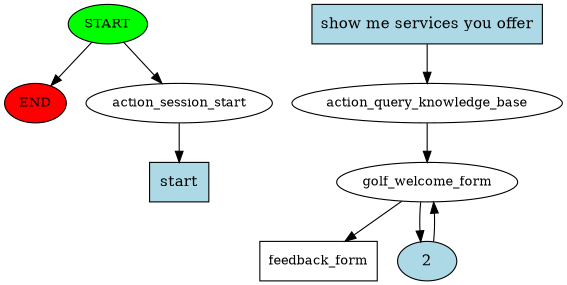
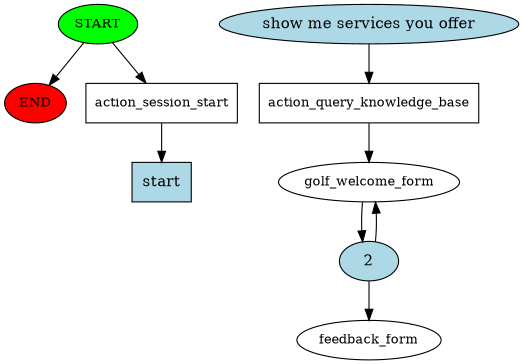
  digraph {
    node [fontsize=12 style=filled]
    n1 [fillcolor=green label=START]
    n2 [fillcolor=red label=END]
-   n3 [label=action_session_start style=""]
+   n3 [label=action_session_start shape=box style=""]
    n4 [fillcolor=lightblue label=start shape=rect fontsize=""]
-   n5 [fillcolor=lightblue label="show me services you offer" shape=rect fontsize=""]
-   n6 [label=action_query_knowledge_base style=""]
+   n5 [fillcolor=lightblue label="show me services you offer" shape=ellipse fontsize=""]
+   n6 [label=action_query_knowledge_base shape=box style=""]
    n7 [label=golf_welcome_form style=""]
-   n8 [label=feedback_form shape=box style=""]
+   n8 [label=feedback_form style=""]
    n9 [fillcolor=lightblue label=2 shape=ellipse fontsize=""]
    n1 -> n2
    n1 -> n3
    n3 -> n4
    n5 -> n6
    n6 -> n7
-   n7 -> n8
+   n9 -> n8
    n7 -> n9
    n9 -> n7
  }
